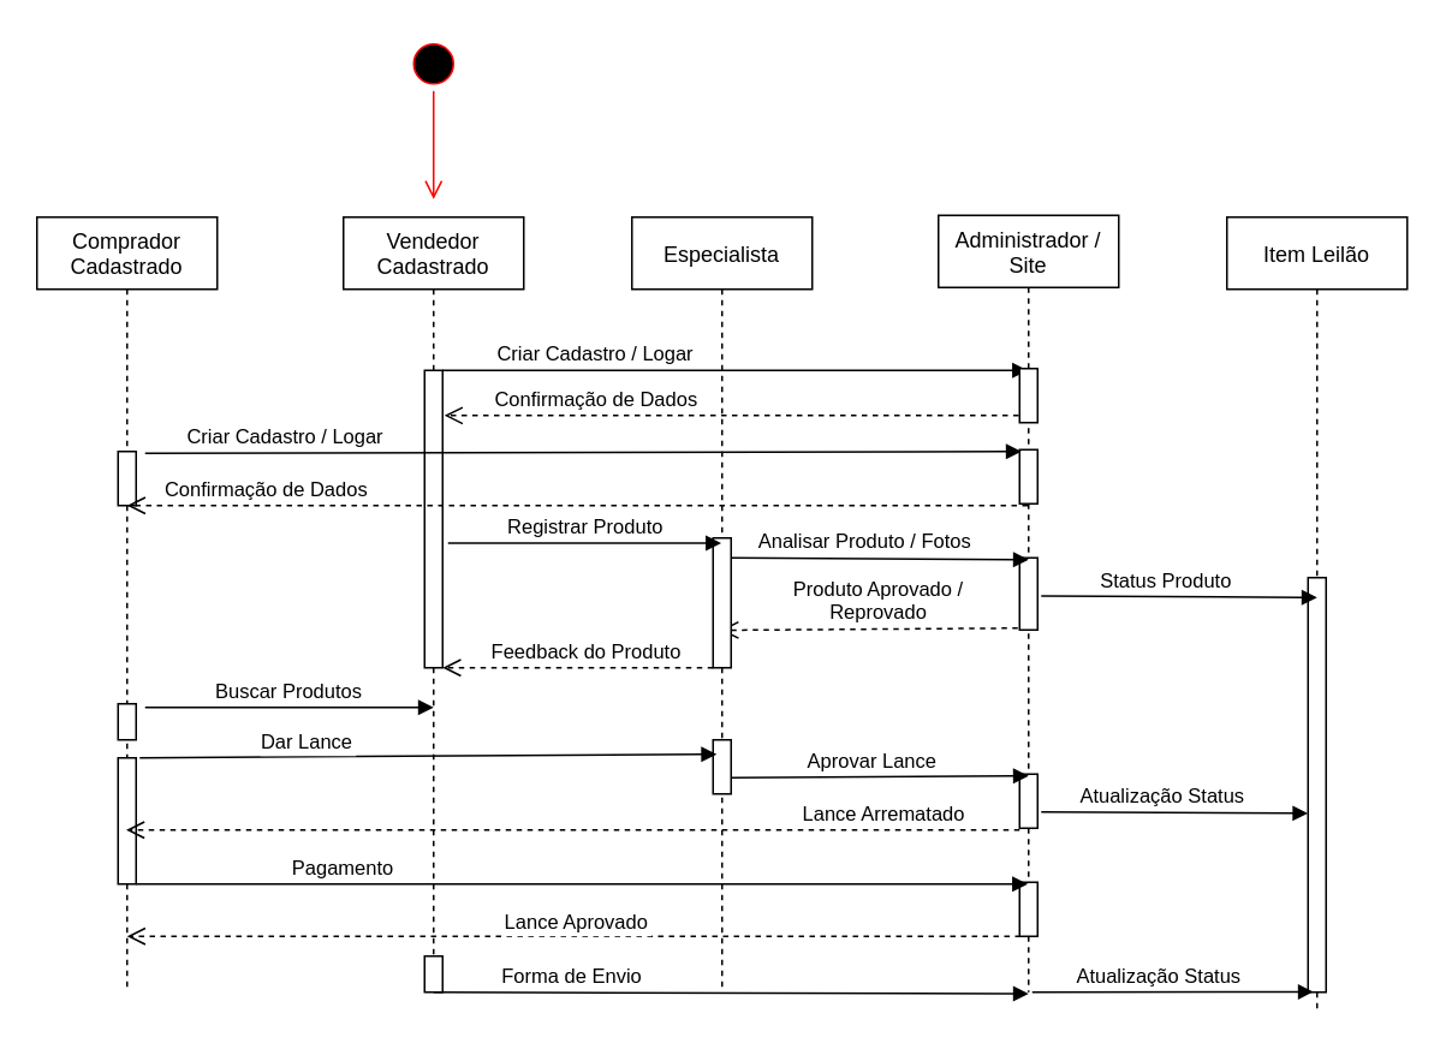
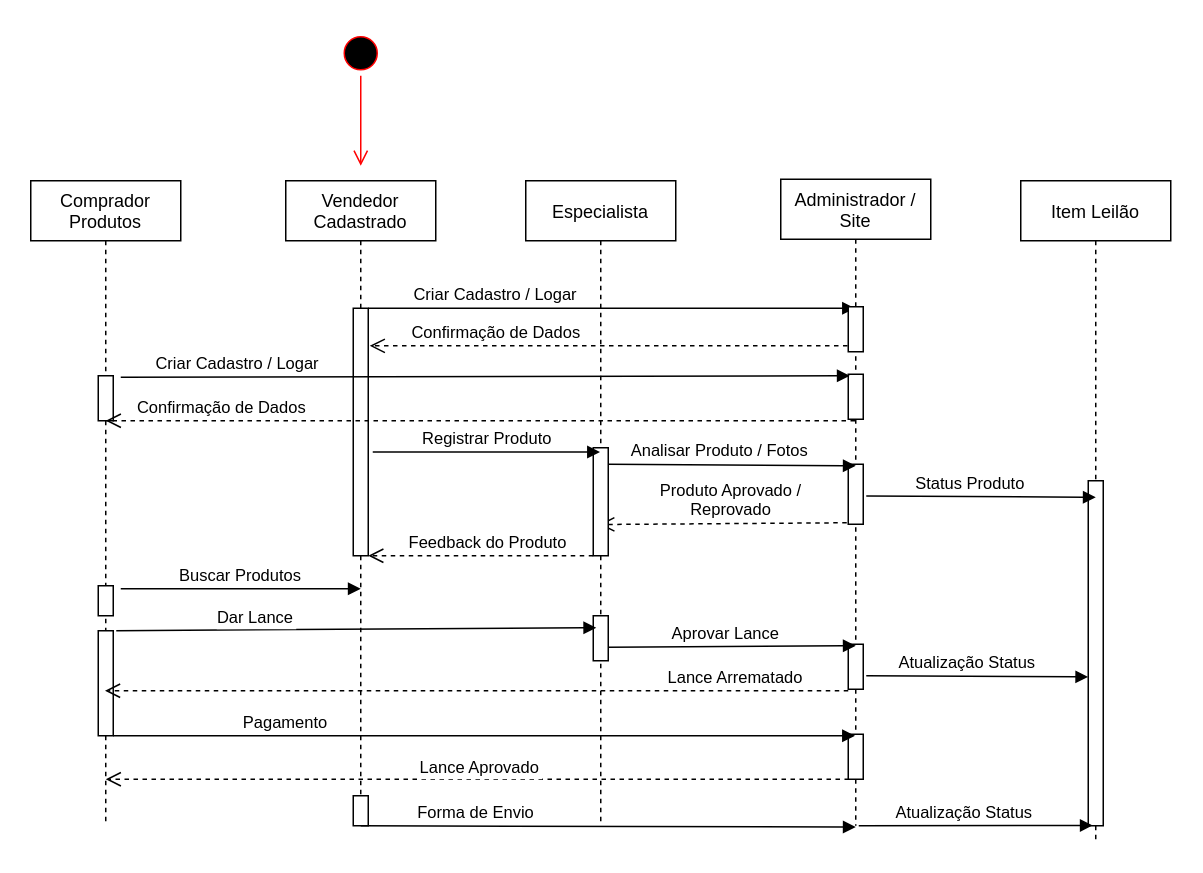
  <mxCell id="0" />
  <mxCell id="1" parent="0" />
- <mxCell id="2" value="Comprador&#10;Cadastrado" style="shape=umlLifeline;perimeter=lifelinePerimeter;container=1;collapsible=0;recursiveResize=0;rounded=0;shadow=0;strokeWidth=1;" parent="1" vertex="1"><mxGeometry x="20" y="120" width="100" height="430" as="geometry" /></mxCell>
+ <mxCell id="2" value="Comprador&#10;Produtos" style="shape=umlLifeline;perimeter=lifelinePerimeter;container=1;collapsible=0;recursiveResize=0;rounded=0;shadow=0;strokeWidth=1;" parent="1" vertex="1"><mxGeometry x="20" y="120" width="100" height="430" as="geometry" /></mxCell>
  <mxCell id="3" value="" style="points=[];perimeter=orthogonalPerimeter;rounded=0;shadow=0;strokeWidth=1;" parent="2" vertex="1"><mxGeometry x="45" y="130" width="10" height="30" as="geometry" /></mxCell>
  <mxCell id="4" value="" style="points=[];perimeter=orthogonalPerimeter;rounded=0;shadow=0;strokeWidth=1;" vertex="1" parent="2"><mxGeometry x="45" y="270" width="10" height="20" as="geometry" /></mxCell>
  <mxCell id="5" value="" style="points=[];perimeter=orthogonalPerimeter;rounded=0;shadow=0;strokeWidth=1;" vertex="1" parent="2"><mxGeometry x="45" y="300" width="10" height="70" as="geometry" /></mxCell>
  <mxCell id="6" value="Vendedor&#10;Cadastrado" style="shape=umlLifeline;perimeter=lifelinePerimeter;container=1;collapsible=0;recursiveResize=0;rounded=0;shadow=0;strokeWidth=1;" parent="1" vertex="1"><mxGeometry x="190" y="120" width="100" height="420" as="geometry" /></mxCell>
  <mxCell id="7" value="" style="points=[];perimeter=orthogonalPerimeter;rounded=0;shadow=0;strokeWidth=1;" parent="6" vertex="1"><mxGeometry x="45" y="85" width="10" height="165" as="geometry" /></mxCell>
  <mxCell id="8" value="Criar Cadastro / Logar" style="verticalAlign=bottom;endArrow=block;shadow=0;strokeWidth=1;" edge="1" parent="6"><mxGeometry x="-0.476" relative="1" as="geometry"><mxPoint x="55" y="85.0" as="sourcePoint" /><mxPoint x="379.5" y="85.0" as="targetPoint" /><mxPoint as="offset" /></mxGeometry></mxCell>
  <mxCell id="9" value="Produto Aprovado / &#10;Reprovado" style="verticalAlign=bottom;endArrow=open;dashed=1;endSize=8;exitX=-0.1;exitY=0.975;shadow=0;strokeWidth=1;exitDx=0;exitDy=0;exitPerimeter=0;entryX=0.49;entryY=0.533;entryDx=0;entryDy=0;entryPerimeter=0;" parent="1" source="17" target="10" edge="1"><mxGeometry x="-0.063" relative="1" as="geometry"><mxPoint x="430" y="350" as="targetPoint" /><mxPoint as="offset" /></mxGeometry></mxCell>
  <mxCell id="10" value="Especialista" style="shape=umlLifeline;perimeter=lifelinePerimeter;container=1;collapsible=0;recursiveResize=0;rounded=0;shadow=0;strokeWidth=1;" vertex="1" parent="1"><mxGeometry x="350" y="120" width="100" height="430" as="geometry" /></mxCell>
  <mxCell id="11" value="" style="points=[];perimeter=orthogonalPerimeter;rounded=0;shadow=0;strokeWidth=1;" vertex="1" parent="10"><mxGeometry x="45" y="178" width="10" height="72" as="geometry" /></mxCell>
  <mxCell id="12" value="" style="points=[];perimeter=orthogonalPerimeter;rounded=0;shadow=0;strokeWidth=1;" vertex="1" parent="10"><mxGeometry x="45" y="290" width="10" height="30" as="geometry" /></mxCell>
  <mxCell id="13" value="Forma de Envio" style="verticalAlign=bottom;endArrow=block;shadow=0;strokeWidth=1;exitX=1.2;exitY=0.733;exitDx=0;exitDy=0;exitPerimeter=0;entryX=0.5;entryY=1.002;entryDx=0;entryDy=0;entryPerimeter=0;" edge="1" parent="10" target="14"><mxGeometry x="-0.535" relative="1" as="geometry"><mxPoint x="-110" y="430" as="sourcePoint" /><mxPoint x="384.5" y="430" as="targetPoint" /><mxPoint as="offset" /></mxGeometry></mxCell>
  <mxCell id="14" value="Administrador / &#10;Site" style="shape=umlLifeline;perimeter=lifelinePerimeter;container=1;collapsible=0;recursiveResize=0;rounded=0;shadow=0;strokeWidth=1;" vertex="1" parent="1"><mxGeometry x="520" y="119" width="100" height="431" as="geometry" /></mxCell>
  <mxCell id="15" value="" style="points=[];perimeter=orthogonalPerimeter;rounded=0;shadow=0;strokeWidth=1;" vertex="1" parent="14"><mxGeometry x="45" y="85" width="10" height="30" as="geometry" /></mxCell>
  <mxCell id="16" value="" style="points=[];perimeter=orthogonalPerimeter;rounded=0;shadow=0;strokeWidth=1;" vertex="1" parent="14"><mxGeometry x="45" y="130" width="10" height="30" as="geometry" /></mxCell>
  <mxCell id="17" value="" style="points=[];perimeter=orthogonalPerimeter;rounded=0;shadow=0;strokeWidth=1;" vertex="1" parent="14"><mxGeometry x="45" y="190" width="10" height="40" as="geometry" /></mxCell>
  <mxCell id="18" value="" style="points=[];perimeter=orthogonalPerimeter;rounded=0;shadow=0;strokeWidth=1;" vertex="1" parent="14"><mxGeometry x="45" y="310" width="10" height="30" as="geometry" /></mxCell>
  <mxCell id="19" value="" style="points=[];perimeter=orthogonalPerimeter;rounded=0;shadow=0;strokeWidth=1;" vertex="1" parent="14"><mxGeometry x="45" y="370" width="10" height="30" as="geometry" /></mxCell>
  <mxCell id="20" value="Item Leilão" style="shape=umlLifeline;perimeter=lifelinePerimeter;container=1;collapsible=0;recursiveResize=0;rounded=0;shadow=0;strokeWidth=1;" vertex="1" parent="1"><mxGeometry x="680" y="120" width="100" height="440" as="geometry" /></mxCell>
  <mxCell id="21" value="" style="points=[];perimeter=orthogonalPerimeter;rounded=0;shadow=0;strokeWidth=1;" vertex="1" parent="20"><mxGeometry x="45" y="200" width="10" height="230" as="geometry" /></mxCell>
  <mxCell id="22" value="Criar Cadastro / Logar" style="verticalAlign=bottom;endArrow=block;shadow=0;strokeWidth=1;entryX=0.1;entryY=0.133;entryDx=0;entryDy=0;entryPerimeter=0;" edge="1" parent="1"><mxGeometry x="-0.68" relative="1" as="geometry"><mxPoint x="80" y="251" as="sourcePoint" /><mxPoint x="566" y="249.99" as="targetPoint" /><mxPoint as="offset" /></mxGeometry></mxCell>
  <mxCell id="23" value="Confirmação de Dados" style="html=1;verticalAlign=bottom;endArrow=open;dashed=1;endSize=8;rounded=0;strokeWidth=1;jumpSize=5;entryX=1.1;entryY=0.152;entryDx=0;entryDy=0;entryPerimeter=0;" edge="1" parent="1" target="7"><mxGeometry x="0.468" relative="1" as="geometry"><mxPoint x="564.5" y="230" as="sourcePoint" /><mxPoint x="250" y="230" as="targetPoint" /><mxPoint x="-1" as="offset" /></mxGeometry></mxCell>
  <mxCell id="24" value="Registrar Produto" style="html=1;verticalAlign=bottom;endArrow=block;rounded=0;strokeWidth=1;jumpSize=5;exitX=1.3;exitY=0.581;exitDx=0;exitDy=0;exitPerimeter=0;" edge="1" parent="1" source="7" target="10"><mxGeometry width="80" relative="1" as="geometry"><mxPoint x="350" y="330" as="sourcePoint" /><mxPoint x="380" y="301" as="targetPoint" /></mxGeometry></mxCell>
  <mxCell id="25" value="Analisar Produto / Fotos" style="html=1;verticalAlign=bottom;endArrow=block;rounded=0;strokeWidth=1;jumpSize=5;exitX=1;exitY=0.153;exitDx=0;exitDy=0;exitPerimeter=0;entryX=0.5;entryY=0.025;entryDx=0;entryDy=0;entryPerimeter=0;" edge="1" parent="1" source="11" target="17"><mxGeometry x="-0.1" width="80" relative="1" as="geometry"><mxPoint x="410" y="312" as="sourcePoint" /><mxPoint x="560" y="310" as="targetPoint" /><Array as="points" /><mxPoint as="offset" /></mxGeometry></mxCell>
  <mxCell id="26" value="Feedback do Produto" style="verticalAlign=bottom;endArrow=open;dashed=1;endSize=8;exitX=-0.1;exitY=0.975;shadow=0;strokeWidth=1;exitDx=0;exitDy=0;exitPerimeter=0;entryX=1;entryY=1;entryDx=0;entryDy=0;entryPerimeter=0;" edge="1" parent="1" target="7"><mxGeometry x="-0.063" relative="1" as="geometry"><mxPoint x="250" y="370" as="targetPoint" /><mxPoint x="395" y="370.02" as="sourcePoint" /><mxPoint as="offset" /></mxGeometry></mxCell>
  <mxCell id="27" value="" style="ellipse;html=1;shape=startState;fillColor=#000000;strokeColor=#ff0000;" vertex="1" parent="1"><mxGeometry x="225" y="20" width="30" height="30" as="geometry" /></mxCell>
  <mxCell id="28" value="" style="edgeStyle=orthogonalEdgeStyle;html=1;verticalAlign=bottom;endArrow=open;endSize=8;strokeColor=#ff0000;rounded=0;strokeWidth=1;jumpSize=5;" edge="1" source="27" parent="1"><mxGeometry relative="1" as="geometry"><mxPoint x="240" y="110" as="targetPoint" /></mxGeometry></mxCell>
  <mxCell id="29" value="Buscar Produtos" style="verticalAlign=bottom;endArrow=block;shadow=0;strokeWidth=1;" edge="1" parent="1"><mxGeometry relative="1" as="geometry"><mxPoint x="80" y="392" as="sourcePoint" /><mxPoint x="240" y="392" as="targetPoint" /><mxPoint as="offset" /></mxGeometry></mxCell>
  <mxCell id="30" value="Dar Lance" style="verticalAlign=bottom;endArrow=block;shadow=0;strokeWidth=1;exitX=1.2;exitY=0.733;exitDx=0;exitDy=0;exitPerimeter=0;entryX=0.2;entryY=0.233;entryDx=0;entryDy=0;entryPerimeter=0;" edge="1" parent="1"><mxGeometry x="-0.419" y="-1" relative="1" as="geometry"><mxPoint x="77" y="419.99" as="sourcePoint" /><mxPoint x="397" y="417.99" as="targetPoint" /><mxPoint as="offset" /></mxGeometry></mxCell>
  <mxCell id="31" value="Aprovar Lance" style="html=1;verticalAlign=bottom;endArrow=block;rounded=0;strokeWidth=1;jumpSize=5;exitX=1;exitY=0.7;exitDx=0;exitDy=0;exitPerimeter=0;" edge="1" parent="1" source="12"><mxGeometry x="-0.056" width="80" relative="1" as="geometry"><mxPoint x="410" y="430" as="sourcePoint" /><mxPoint x="570" y="430" as="targetPoint" /><Array as="points" /><mxPoint as="offset" /></mxGeometry></mxCell>
  <mxCell id="32" value="Confirmação de Dados" style="html=1;verticalAlign=bottom;endArrow=open;dashed=1;endSize=8;rounded=0;strokeWidth=1;jumpSize=5;" edge="1" parent="1" source="14"><mxGeometry x="0.697" relative="1" as="geometry"><mxPoint x="155" y="280" as="sourcePoint" /><mxPoint x="70" y="280" as="targetPoint" /><mxPoint x="1" as="offset" /></mxGeometry></mxCell>
  <mxCell id="33" value="Status Produto" style="html=1;verticalAlign=bottom;endArrow=block;rounded=0;strokeWidth=1;jumpSize=5;" edge="1" parent="1"><mxGeometry x="-0.1" width="80" relative="1" as="geometry"><mxPoint x="577" y="330.16" as="sourcePoint" /><mxPoint x="730" y="331" as="targetPoint" /><Array as="points" /><mxPoint as="offset" /></mxGeometry></mxCell>
  <mxCell id="34" value="Atualização Status" style="html=1;verticalAlign=bottom;endArrow=block;rounded=0;strokeWidth=1;jumpSize=5;entryX=0;entryY=0.677;entryDx=0;entryDy=0;entryPerimeter=0;" edge="1" parent="1"><mxGeometry x="-0.1" width="80" relative="1" as="geometry"><mxPoint x="577" y="450" as="sourcePoint" /><mxPoint x="725" y="450.78" as="targetPoint" /><Array as="points" /><mxPoint as="offset" /></mxGeometry></mxCell>
  <mxCell id="35" value="Lance Arrematado" style="verticalAlign=bottom;endArrow=open;dashed=1;endSize=8;exitX=-0.1;exitY=0.975;shadow=0;strokeWidth=1;exitDx=0;exitDy=0;exitPerimeter=0;" edge="1" parent="1" target="2"><mxGeometry x="-0.697" relative="1" as="geometry"><mxPoint x="400" y="460.19" as="targetPoint" /><mxPoint x="565" y="460" as="sourcePoint" /><mxPoint as="offset" /></mxGeometry></mxCell>
  <mxCell id="36" value="Pagamento" style="verticalAlign=bottom;endArrow=block;shadow=0;strokeWidth=1;exitX=1.2;exitY=0.733;exitDx=0;exitDy=0;exitPerimeter=0;" edge="1" parent="1" target="14"><mxGeometry x="-0.535" relative="1" as="geometry"><mxPoint x="75" y="490" as="sourcePoint" /><mxPoint x="395" y="488" as="targetPoint" /><mxPoint as="offset" /></mxGeometry></mxCell>
  <mxCell id="37" value="Lance Aprovado" style="verticalAlign=bottom;endArrow=open;dashed=1;endSize=8;exitX=-0.1;exitY=0.975;shadow=0;strokeWidth=1;exitDx=0;exitDy=0;exitPerimeter=0;" edge="1" parent="1"><mxGeometry x="-0.009" y="1" relative="1" as="geometry"><mxPoint x="70" y="519" as="targetPoint" /><mxPoint x="565.5" y="519" as="sourcePoint" /><mxPoint as="offset" /></mxGeometry></mxCell>
  <mxCell id="38" value="" style="points=[];perimeter=orthogonalPerimeter;rounded=0;shadow=0;strokeWidth=1;" vertex="1" parent="1"><mxGeometry x="235" y="530" width="10" height="20" as="geometry" /></mxCell>
  <mxCell id="39" value="Atualização Status" style="html=1;verticalAlign=bottom;endArrow=block;rounded=0;strokeWidth=1;jumpSize=5;entryX=0;entryY=0.677;entryDx=0;entryDy=0;entryPerimeter=0;exitX=0.52;exitY=0.979;exitDx=0;exitDy=0;exitPerimeter=0;" edge="1" parent="1"><mxGeometry x="-0.1" width="80" relative="1" as="geometry"><mxPoint x="572" y="549.949" as="sourcePoint" /><mxPoint x="728" y="549.78" as="targetPoint" /><Array as="points" /><mxPoint as="offset" /></mxGeometry></mxCell>
